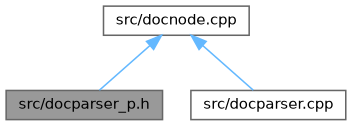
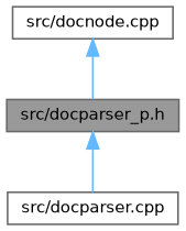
  digraph {
    node [color=grey40 fillcolor=white fontname=Helvetica fontsize=10 shape=box style=filled]
    edge [color=steelblue1 dir=back fontname=Helvetica fontsize=10 labelfontname=Helvetica labelfontsize=10 style=solid]
    n1 [color=gray40 fillcolor=grey60 fontcolor=black height=0.2 label="src/docparser_p.h" width=0.4]
    n2 [height=0.2 label="src/docparser.cpp" width=0.4]
    n3 [height=0.2 label="src/docnode.cpp" width=0.4]
-   n3 -> n2
+   n1 -> n2
    n3 -> n1
  }
